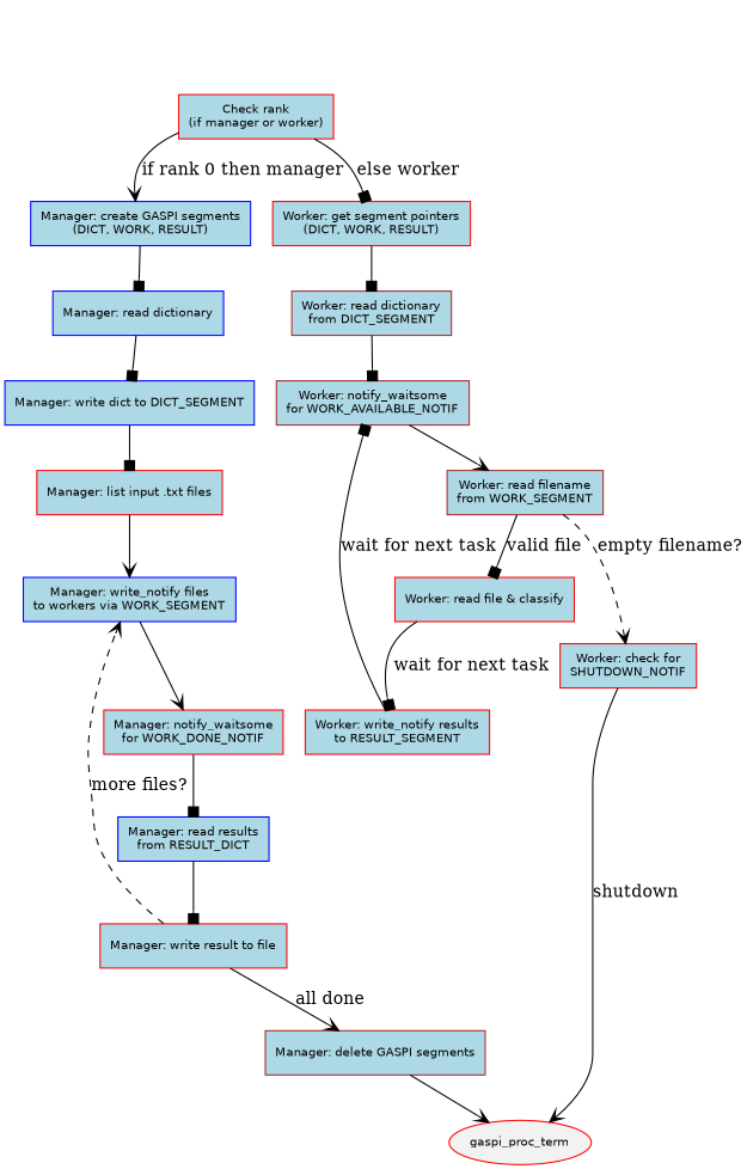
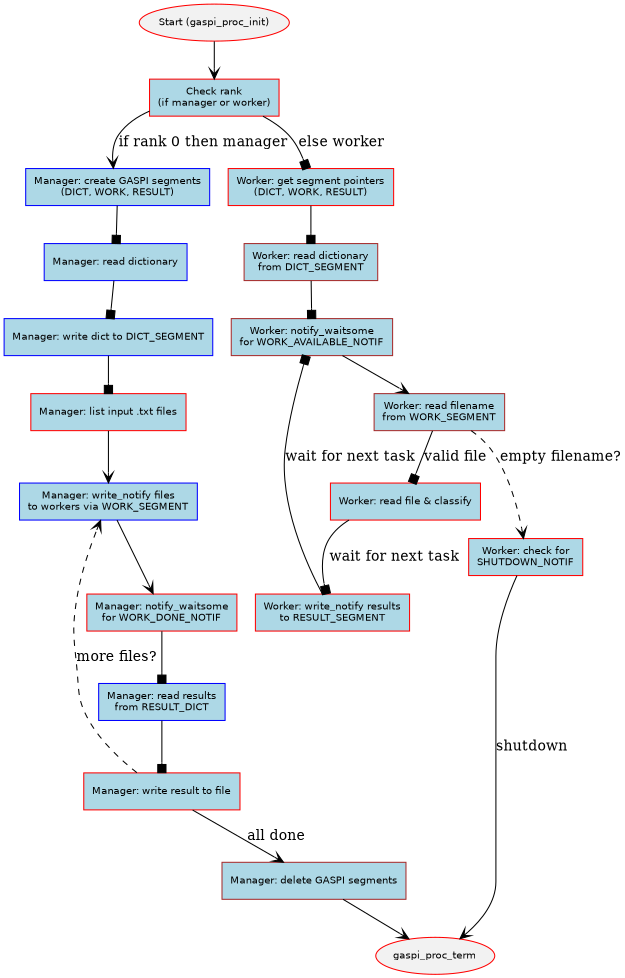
  digraph {
    rankdir=TB
    node [color=red fillcolor=lightblue fontname=Helvetica fontsize=10 shape=box style=filled]
    edge [arrowhead=box]
+   n1 [fillcolor=gray95 label="Start (gaspi_proc_init)" shape=ellipse]
    n2 [label="Check rank\n(if manager or worker)"]
    n3 [color=blue label="Manager: create GASPI segments\n(DICT, WORK, RESULT)"]
    n4 [label="Worker: get segment pointers\n(DICT, WORK, RESULT)"]
    n5 [color=blue label="Manager: read dictionary"]
    n6 [color=brown label="Worker: read dictionary\nfrom DICT_SEGMENT"]
    n7 [color=blue label="Manager: write dict to DICT_SEGMENT"]
    n8 [label="Manager: list input .txt files"]
    n9 [color=blue label="Manager: write_notify files\nto workers via WORK_SEGMENT"]
    n10 [label="Manager: notify_waitsome\nfor WORK_DONE_NOTIF"]
    n11 [color=blue label="Manager: read results\nfrom RESULT_DICT"]
    n12 [label="Manager: write result to file"]
    n13 [color=brown label="Manager: delete GASPI segments"]
    n14 [fillcolor=gray95 label=gaspi_proc_term shape=ellipse]
    n15 [color=brown label="Worker: notify_waitsome\nfor WORK_AVAILABLE_NOTIF"]
    n16 [color=brown label="Worker: read filename\nfrom WORK_SEGMENT"]
    n17 [label="Worker: read file & classify"]
    n18 [label="Worker: check for\nSHUTDOWN_NOTIF"]
    n19 [label="Worker: write_notify results\nto RESULT_SEGMENT"]
+   n1 -> n2 [arrowhead=vee]
    n2 -> n3 [arrowhead=vee label="if rank 0 then manager" labelangle=-90]
    n2 -> n4 [label="else worker"]
    n3 -> n5
    n4 -> n6
    n5 -> n7
    n6 -> n15
    n7 -> n8
    n8 -> n9 [arrowhead=vee]
    n9 -> n10 [arrowhead=vee]
    n10 -> n11
    n11 -> n12
    n12 -> n9 [arrowhead=vee label="more files?" style=dashed]
    n12 -> n13 [arrowhead=vee label="all done"]
    n13 -> n14 [arrowhead=vee]
    n15 -> n16 [arrowhead=vee]
    n16 -> n17 [label="valid file"]
    n16 -> n18 [arrowhead=vee label="empty filename?" style=dashed]
    n17 -> n19 [label="wait for next task"]
    n18 -> n14 [arrowhead=vee label=shutdown]
    n19 -> n15 [label="wait for next task"]
  }
